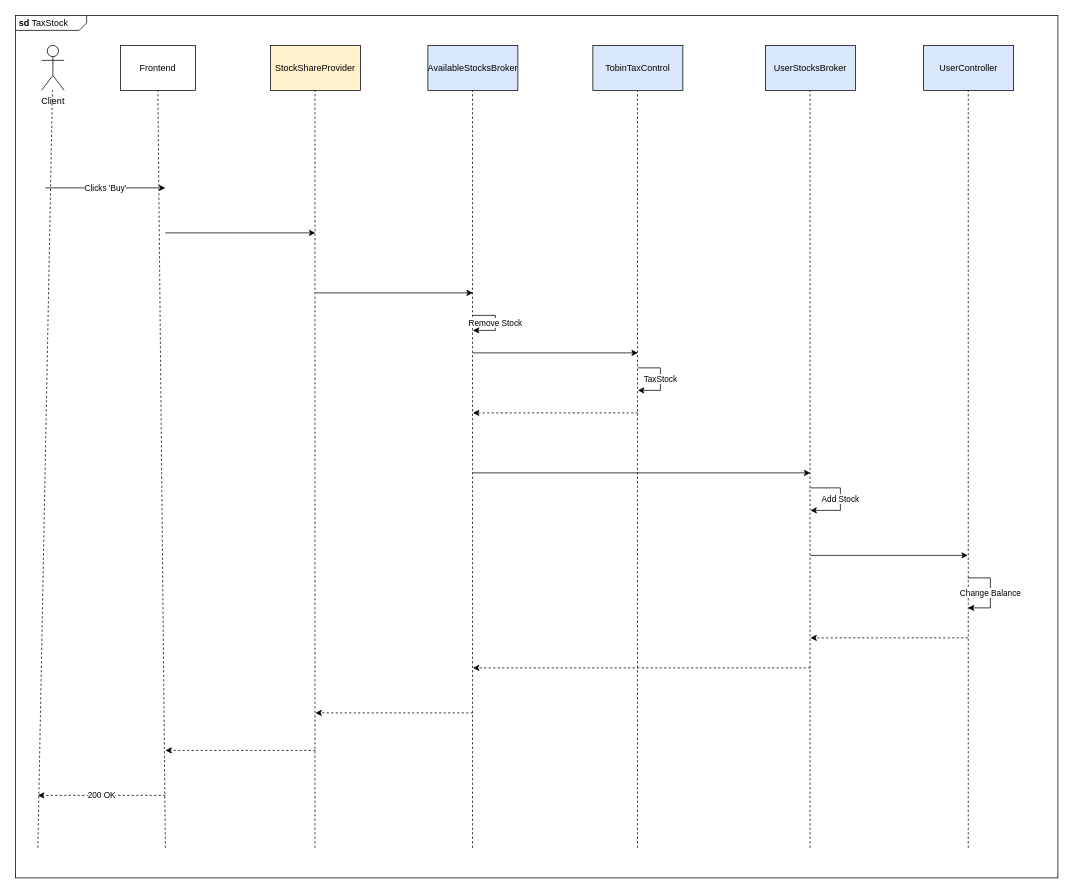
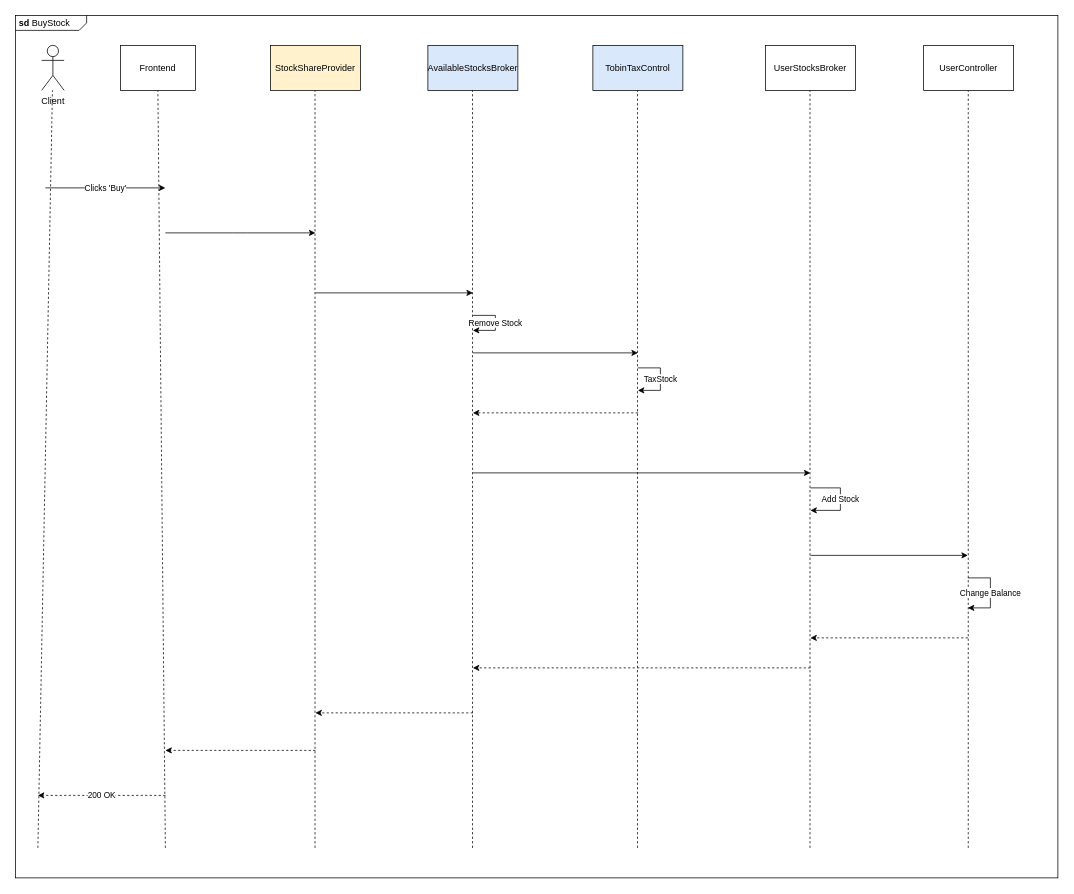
  <mxCell id="0" />
  <mxCell id="1" parent="0" />
  <mxCell id="2" value="Frontend" style="rounded=0;whiteSpace=wrap;html=1;" vertex="1" parent="1"><mxGeometry x="160" y="60" width="100" height="60" as="geometry" /></mxCell>
  <mxCell id="3" value="Client" style="shape=umlActor;verticalLabelPosition=bottom;labelBackgroundColor=#ffffff;verticalAlign=top;html=1;outlineConnect=0;" vertex="1" parent="1"><mxGeometry x="55" y="60" width="30" height="60" as="geometry" /></mxCell>
  <mxCell id="4" value="StockShareProvider" style="rounded=0;whiteSpace=wrap;html=1;fillColor=#fff2cc;" vertex="1" parent="1"><mxGeometry x="360" y="60" width="120" height="60" as="geometry" /></mxCell>
  <mxCell id="5" value="AvailableStocksBroker" style="rounded=0;whiteSpace=wrap;html=1;fillColor=#dae8fc;" vertex="1" parent="1"><mxGeometry x="570" y="60" width="120" height="60" as="geometry" /></mxCell>
  <mxCell id="6" value="TobinTaxControl" style="rounded=0;whiteSpace=wrap;html=1;fillColor=#dae8fc;" vertex="1" parent="1"><mxGeometry x="790" y="60" width="120" height="60" as="geometry" /></mxCell>
- <mxCell id="7" value="UserStocksBroker" style="rounded=0;whiteSpace=wrap;html=1;fillColor=#dae8fc;" vertex="1" parent="1"><mxGeometry x="1020" y="60" width="120" height="60" as="geometry" /></mxCell>
- <mxCell id="8" value="UserController" style="rounded=0;whiteSpace=wrap;html=1;fillColor=#dae8fc;" vertex="1" parent="1"><mxGeometry x="1231" y="60" width="120" height="60" as="geometry" /></mxCell>
+ <mxCell id="7" value="UserStocksBroker" style="rounded=0;whiteSpace=wrap;html=1;" vertex="1" parent="1"><mxGeometry x="1020" y="60" width="120" height="60" as="geometry" /></mxCell>
+ <mxCell id="8" value="UserController" style="rounded=0;whiteSpace=wrap;html=1;" vertex="1" parent="1"><mxGeometry x="1231" y="60" width="120" height="60" as="geometry" /></mxCell>
  <mxCell id="9" value="" style="endArrow=none;dashed=1;html=1;entryX=0.5;entryY=1;entryDx=0;entryDy=0;" edge="1" parent="1" target="2"><mxGeometry width="50" height="50" relative="1" as="geometry"><mxPoint x="220" y="1130" as="sourcePoint" /><mxPoint x="210" y="370" as="targetPoint" /></mxGeometry></mxCell>
  <mxCell id="10" value="" style="endArrow=none;dashed=1;html=1;" edge="1" parent="1" target="3"><mxGeometry width="50" height="50" relative="1" as="geometry"><mxPoint x="50" y="1130" as="sourcePoint" /><mxPoint x="70" y="180" as="targetPoint" /></mxGeometry></mxCell>
  <mxCell id="11" value="" style="endArrow=none;dashed=1;html=1;entryX=0.5;entryY=1;entryDx=0;entryDy=0;" edge="1" parent="1"><mxGeometry width="50" height="50" relative="1" as="geometry"><mxPoint x="419.5" y="1130" as="sourcePoint" /><mxPoint x="419.5" y="120" as="targetPoint" /></mxGeometry></mxCell>
  <mxCell id="12" value="" style="endArrow=none;dashed=1;html=1;entryX=0.5;entryY=1;entryDx=0;entryDy=0;" edge="1" parent="1"><mxGeometry width="50" height="50" relative="1" as="geometry"><mxPoint x="629.5" y="1130" as="sourcePoint" /><mxPoint x="629.5" y="120" as="targetPoint" /></mxGeometry></mxCell>
  <mxCell id="13" value="" style="endArrow=none;dashed=1;html=1;entryX=0.5;entryY=1;entryDx=0;entryDy=0;" edge="1" parent="1"><mxGeometry width="50" height="50" relative="1" as="geometry"><mxPoint x="849.5" y="1130" as="sourcePoint" /><mxPoint x="849.5" y="120" as="targetPoint" /></mxGeometry></mxCell>
  <mxCell id="14" value="" style="endArrow=none;dashed=1;html=1;entryX=0.5;entryY=1;entryDx=0;entryDy=0;" edge="1" parent="1"><mxGeometry width="50" height="50" relative="1" as="geometry"><mxPoint x="1079.5" y="1130" as="sourcePoint" /><mxPoint x="1079.5" y="120" as="targetPoint" /></mxGeometry></mxCell>
  <mxCell id="15" value="" style="endArrow=none;dashed=1;html=1;entryX=0.5;entryY=1;entryDx=0;entryDy=0;" edge="1" parent="1"><mxGeometry width="50" height="50" relative="1" as="geometry"><mxPoint x="1290.5" y="1130" as="sourcePoint" /><mxPoint x="1290.5" y="120" as="targetPoint" /></mxGeometry></mxCell>
  <mxCell id="16" value="Clicks 'Buy'" style="endArrow=classic;html=1;" edge="1" parent="1"><mxGeometry width="50" height="50" relative="1" as="geometry"><mxPoint x="60" y="250" as="sourcePoint" /><mxPoint x="220" y="250" as="targetPoint" /></mxGeometry></mxCell>
  <mxCell id="17" value="" style="endArrow=classic;html=1;" edge="1" parent="1"><mxGeometry width="50" height="50" relative="1" as="geometry"><mxPoint x="220" y="310" as="sourcePoint" /><mxPoint x="420" y="310" as="targetPoint" /><Array as="points"><mxPoint x="320" y="310" /></Array></mxGeometry></mxCell>
  <mxCell id="18" value="" style="endArrow=classic;html=1;" edge="1" parent="1"><mxGeometry width="50" height="50" relative="1" as="geometry"><mxPoint x="420" y="390" as="sourcePoint" /><mxPoint x="630" y="390" as="targetPoint" /></mxGeometry></mxCell>
  <mxCell id="19" value="" style="endArrow=none;html=1;" edge="1" parent="1"><mxGeometry width="50" height="50" relative="1" as="geometry"><mxPoint x="630" y="420" as="sourcePoint" /><mxPoint x="660" y="420" as="targetPoint" /></mxGeometry></mxCell>
  <mxCell id="20" value="Remove Stock" style="endArrow=none;html=1;" edge="1" parent="1"><mxGeometry width="50" height="50" relative="1" as="geometry"><mxPoint x="660" y="440" as="sourcePoint" /><mxPoint x="660" y="420" as="targetPoint" /></mxGeometry></mxCell>
  <mxCell id="21" value="" style="endArrow=classic;html=1;" edge="1" parent="1"><mxGeometry width="50" height="50" relative="1" as="geometry"><mxPoint x="660" y="440" as="sourcePoint" /><mxPoint x="630" y="440" as="targetPoint" /></mxGeometry></mxCell>
  <mxCell id="22" value="" style="endArrow=classic;html=1;" edge="1" parent="1"><mxGeometry width="50" height="50" relative="1" as="geometry"><mxPoint x="630" y="470" as="sourcePoint" /><mxPoint x="850" y="470" as="targetPoint" /></mxGeometry></mxCell>
  <mxCell id="23" value="" style="endArrow=none;html=1;" edge="1" parent="1"><mxGeometry width="50" height="50" relative="1" as="geometry"><mxPoint x="880" y="490" as="sourcePoint" /><mxPoint x="850" y="490" as="targetPoint" /></mxGeometry></mxCell>
  <mxCell id="24" value="TaxStock" style="endArrow=none;html=1;" edge="1" parent="1"><mxGeometry width="50" height="50" relative="1" as="geometry"><mxPoint x="880" y="520" as="sourcePoint" /><mxPoint x="880" y="490" as="targetPoint" /></mxGeometry></mxCell>
  <mxCell id="25" value="" style="endArrow=classic;html=1;" edge="1" parent="1"><mxGeometry width="50" height="50" relative="1" as="geometry"><mxPoint x="880" y="520" as="sourcePoint" /><mxPoint x="850" y="520" as="targetPoint" /></mxGeometry></mxCell>
  <mxCell id="26" value="" style="endArrow=classic;html=1;dashed=1;" edge="1" parent="1"><mxGeometry width="50" height="50" relative="1" as="geometry"><mxPoint x="850" y="550" as="sourcePoint" /><mxPoint x="630" y="550" as="targetPoint" /></mxGeometry></mxCell>
  <mxCell id="27" value="" style="endArrow=classic;html=1;" edge="1" parent="1"><mxGeometry width="50" height="50" relative="1" as="geometry"><mxPoint x="630" y="630" as="sourcePoint" /><mxPoint x="1080" y="630" as="targetPoint" /></mxGeometry></mxCell>
  <mxCell id="28" value="" style="endArrow=none;html=1;" edge="1" parent="1"><mxGeometry width="50" height="50" relative="1" as="geometry"><mxPoint x="1120" y="650" as="sourcePoint" /><mxPoint x="1080" y="650" as="targetPoint" /></mxGeometry></mxCell>
  <mxCell id="29" value="Add Stock" style="endArrow=none;html=1;" edge="1" parent="1"><mxGeometry width="50" height="50" relative="1" as="geometry"><mxPoint x="1120" y="680" as="sourcePoint" /><mxPoint x="1120" y="650" as="targetPoint" /></mxGeometry></mxCell>
  <mxCell id="30" value="" style="endArrow=classic;html=1;" edge="1" parent="1"><mxGeometry width="50" height="50" relative="1" as="geometry"><mxPoint x="1120" y="680" as="sourcePoint" /><mxPoint x="1080" y="680" as="targetPoint" /></mxGeometry></mxCell>
  <mxCell id="31" value="" style="endArrow=classic;html=1;" edge="1" parent="1"><mxGeometry width="50" height="50" relative="1" as="geometry"><mxPoint x="1080" y="740" as="sourcePoint" /><mxPoint x="1290" y="740" as="targetPoint" /></mxGeometry></mxCell>
  <mxCell id="32" value="" style="endArrow=none;html=1;" edge="1" parent="1"><mxGeometry width="50" height="50" relative="1" as="geometry"><mxPoint x="1320" y="770" as="sourcePoint" /><mxPoint x="1290" y="770" as="targetPoint" /></mxGeometry></mxCell>
  <mxCell id="33" value="Change Balance" style="endArrow=none;html=1;" edge="1" parent="1"><mxGeometry width="50" height="50" relative="1" as="geometry"><mxPoint x="1320" y="810" as="sourcePoint" /><mxPoint x="1320" y="770" as="targetPoint" /></mxGeometry></mxCell>
  <mxCell id="34" value="" style="endArrow=classic;html=1;" edge="1" parent="1"><mxGeometry width="50" height="50" relative="1" as="geometry"><mxPoint x="1320" y="810" as="sourcePoint" /><mxPoint x="1290" y="810" as="targetPoint" /></mxGeometry></mxCell>
  <mxCell id="35" value="" style="endArrow=classic;html=1;dashed=1;" edge="1" parent="1"><mxGeometry width="50" height="50" relative="1" as="geometry"><mxPoint x="1290" y="850" as="sourcePoint" /><mxPoint x="1080" y="850" as="targetPoint" /></mxGeometry></mxCell>
  <mxCell id="36" value="" style="endArrow=classic;html=1;dashed=1;" edge="1" parent="1"><mxGeometry width="50" height="50" relative="1" as="geometry"><mxPoint x="1080" y="890" as="sourcePoint" /><mxPoint x="630" y="890" as="targetPoint" /></mxGeometry></mxCell>
  <mxCell id="37" value="" style="endArrow=classic;html=1;dashed=1;" edge="1" parent="1"><mxGeometry width="50" height="50" relative="1" as="geometry"><mxPoint x="630" y="950" as="sourcePoint" /><mxPoint x="420" y="950" as="targetPoint" /></mxGeometry></mxCell>
  <mxCell id="38" value="" style="endArrow=classic;html=1;dashed=1;" edge="1" parent="1"><mxGeometry width="50" height="50" relative="1" as="geometry"><mxPoint x="420" y="1000" as="sourcePoint" /><mxPoint x="220" y="1000" as="targetPoint" /></mxGeometry></mxCell>
  <mxCell id="39" value="200 OK" style="endArrow=classic;html=1;dashed=1;" edge="1" parent="1"><mxGeometry width="50" height="50" relative="1" as="geometry"><mxPoint x="220" y="1060" as="sourcePoint" /><mxPoint x="50" y="1060" as="targetPoint" /></mxGeometry></mxCell>
- <mxCell id="40" value="&lt;p style=&quot;margin: 0px ; margin-top: 4px ; margin-left: 5px ; text-align: left&quot;&gt;&lt;b&gt;sd&lt;/b&gt;  TaxStock&lt;/p&gt;" style="html=1;shape=mxgraph.sysml.package;overflow=fill;labelX=95;align=left;spacingLeft=5;verticalAlign=top;spacingTop=-3;fillColor=none;" vertex="1" parent="1"><mxGeometry x="20" y="20" width="1390" height="1150" as="geometry" /></mxCell>
+ <mxCell id="40" value="&lt;p style=&quot;margin: 0px ; margin-top: 4px ; margin-left: 5px ; text-align: left&quot;&gt;&lt;b&gt;sd&lt;/b&gt;  BuyStock&lt;/p&gt;" style="html=1;shape=mxgraph.sysml.package;overflow=fill;labelX=95;align=left;spacingLeft=5;verticalAlign=top;spacingTop=-3;fillColor=none;" vertex="1" parent="1"><mxGeometry x="20" y="20" width="1390" height="1150" as="geometry" /></mxCell>
